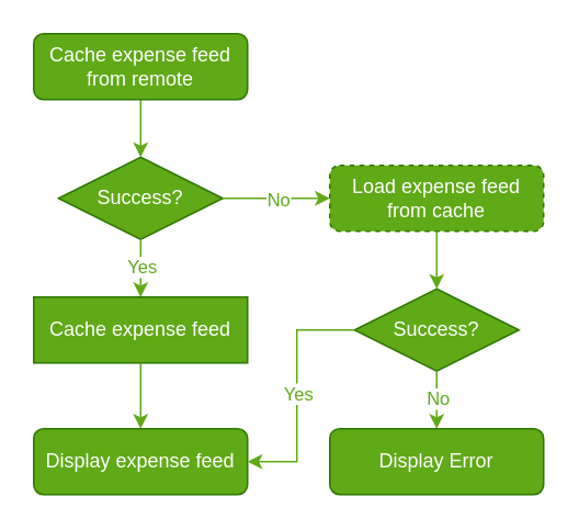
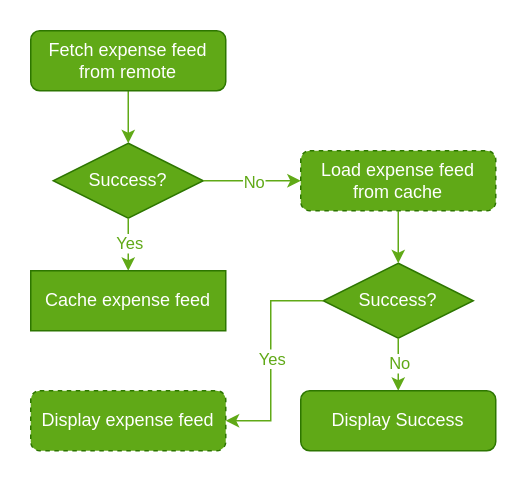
  <mxCell id="0" />
  <mxCell id="1" parent="0" />
  <mxCell id="2" value="" style="edgeStyle=orthogonalEdgeStyle;rounded=0;orthogonalLoop=1;jettySize=auto;html=1;strokeColor=#60A917;" edge="1" parent="1" source="3" target="4"><mxGeometry relative="1" as="geometry" /></mxCell>
- <mxCell id="3" value="Cache expense feed from remote" style="rounded=1;whiteSpace=wrap;html=1;fillColor=#60a917;fontColor=#ffffff;strokeColor=#2D7600;" vertex="1" parent="1"><mxGeometry x="20" y="20" width="130" height="40" as="geometry" /></mxCell>
+ <mxCell id="3" value="Fetch expense feed from remote" style="rounded=1;whiteSpace=wrap;html=1;fillColor=#60a917;fontColor=#ffffff;strokeColor=#2D7600;" vertex="1" parent="1"><mxGeometry x="20" y="20" width="130" height="40" as="geometry" /></mxCell>
  <mxCell id="4" value="Success?" style="rhombus;whiteSpace=wrap;html=1;fillColor=#60a917;fontColor=#ffffff;strokeColor=#2D7600;" vertex="1" parent="1"><mxGeometry x="35" y="95" width="100" height="50" as="geometry" /></mxCell>
  <mxCell id="5" value="" style="endArrow=classic;html=1;rounded=0;fillColor=#60a917;strokeColor=#60A917;exitX=1;exitY=0.5;exitDx=0;exitDy=0;" edge="1" parent="1" source="4" target="9"><mxGeometry relative="1" as="geometry"><mxPoint x="150" y="130" as="sourcePoint" /><mxPoint x="220" y="119.66" as="targetPoint" /></mxGeometry></mxCell>
  <mxCell id="6" value="No" style="edgeLabel;resizable=0;html=1;align=center;verticalAlign=middle;fontColor=#60A917;" connectable="0" vertex="1" parent="5"><mxGeometry relative="1" as="geometry" /></mxCell>
  <mxCell id="7" value="" style="endArrow=classic;html=1;rounded=0;fillColor=#60a917;strokeColor=#60A917;" edge="1" parent="1" source="4" target="15"><mxGeometry relative="1" as="geometry"><mxPoint x="80.001" y="160.227" as="sourcePoint" /><mxPoint x="85" y="240" as="targetPoint" /><Array as="points" /></mxGeometry></mxCell>
  <mxCell id="8" value="Yes" style="edgeLabel;resizable=0;html=1;align=center;verticalAlign=middle;fontColor=#60A917;" connectable="0" vertex="1" parent="7"><mxGeometry relative="1" as="geometry"><mxPoint y="-2" as="offset" /></mxGeometry></mxCell>
  <mxCell id="9" value="&lt;div&gt;Load expense feed&lt;/div&gt;&lt;div&gt;from cache&lt;/div&gt;" style="rounded=1;whiteSpace=wrap;html=1;fillColor=#60a917;fontColor=#ffffff;strokeColor=#2D7600;dashed=1;" vertex="1" parent="1"><mxGeometry x="200" y="100" width="130" height="40" as="geometry" /></mxCell>
  <mxCell id="10" value="Success?" style="rhombus;whiteSpace=wrap;html=1;fillColor=#60a917;fontColor=#ffffff;strokeColor=#2D7600;" vertex="1" parent="1"><mxGeometry x="215" y="175" width="100" height="50" as="geometry" /></mxCell>
  <mxCell id="11" value="" style="endArrow=classic;html=1;rounded=0;fillColor=#60a917;strokeColor=#60A917;entryX=0.5;entryY=0;entryDx=0;entryDy=0;" edge="1" parent="1" source="10" target="14"><mxGeometry relative="1" as="geometry"><mxPoint x="230" y="260" as="sourcePoint" /><mxPoint x="255" y="280" as="targetPoint" /></mxGeometry></mxCell>
  <mxCell id="12" value="No" style="edgeLabel;resizable=0;html=1;align=center;verticalAlign=middle;fontColor=#60A917;" connectable="0" vertex="1" parent="11"><mxGeometry relative="1" as="geometry"><mxPoint y="-2" as="offset" /></mxGeometry></mxCell>
  <mxCell id="13" value="" style="edgeStyle=orthogonalEdgeStyle;rounded=0;orthogonalLoop=1;jettySize=auto;html=1;strokeColor=#60A917;" edge="1" parent="1" source="9" target="10"><mxGeometry relative="1" as="geometry"><mxPoint x="254.654" y="140" as="sourcePoint" /><mxPoint x="254.654" y="170.023" as="targetPoint" /></mxGeometry></mxCell>
- <mxCell id="14" value="Display Error" style="rounded=1;whiteSpace=wrap;html=1;fillColor=#60a917;fontColor=#ffffff;strokeColor=#2D7600;" vertex="1" parent="1"><mxGeometry x="200" y="260" width="130" height="40" as="geometry" /></mxCell>
+ <mxCell id="14" value="Display Success" style="rounded=1;whiteSpace=wrap;html=1;fillColor=#60a917;fontColor=#ffffff;strokeColor=#2D7600;" vertex="1" parent="1"><mxGeometry x="200" y="260" width="130" height="40" as="geometry" /></mxCell>
  <mxCell id="15" value="Cache expense feed" style="whiteSpace=wrap;html=1;fillColor=#60a917;fontColor=#ffffff;strokeColor=#2D7600;rounded=0;" vertex="1" parent="1"><mxGeometry x="20" y="180" width="130" height="40" as="geometry" /></mxCell>
- <mxCell id="16" value="Display expense feed" style="rounded=1;whiteSpace=wrap;html=1;fillColor=#60a917;fontColor=#ffffff;strokeColor=#2D7600;" vertex="1" parent="1"><mxGeometry x="20" y="260" width="130" height="40" as="geometry" /></mxCell>
- <mxCell id="17" value="" style="edgeStyle=orthogonalEdgeStyle;rounded=0;orthogonalLoop=1;jettySize=auto;html=1;strokeColor=#60A917;" edge="1" parent="1" source="15" target="16"><mxGeometry relative="1" as="geometry"><mxPoint x="84.654" y="229.98" as="sourcePoint" /><mxPoint x="84.654" y="259.999" as="targetPoint" /></mxGeometry></mxCell>
+ <mxCell id="16" value="Display expense feed" style="rounded=1;whiteSpace=wrap;html=1;fillColor=#60a917;fontColor=#ffffff;strokeColor=#2D7600;dashed=1;" vertex="1" parent="1"><mxGeometry x="20" y="260" width="130" height="40" as="geometry" /></mxCell>
  <mxCell id="18" value="" style="endArrow=classic;html=1;rounded=0;fillColor=#60a917;strokeColor=#60A917;entryX=1;entryY=0.5;entryDx=0;entryDy=0;exitX=0;exitY=0.5;exitDx=0;exitDy=0;" edge="1" parent="1" source="10" target="16"><mxGeometry relative="1" as="geometry"><mxPoint x="220" y="195" as="sourcePoint" /><mxPoint x="150" y="250" as="targetPoint" /><Array as="points"><mxPoint x="180" y="200" /><mxPoint x="180" y="280" /></Array></mxGeometry></mxCell>
  <mxCell id="19" value="Yes" style="edgeLabel;resizable=0;html=1;align=center;verticalAlign=middle;fontColor=#60A917;" connectable="0" vertex="1" parent="18"><mxGeometry relative="1" as="geometry" /></mxCell>
